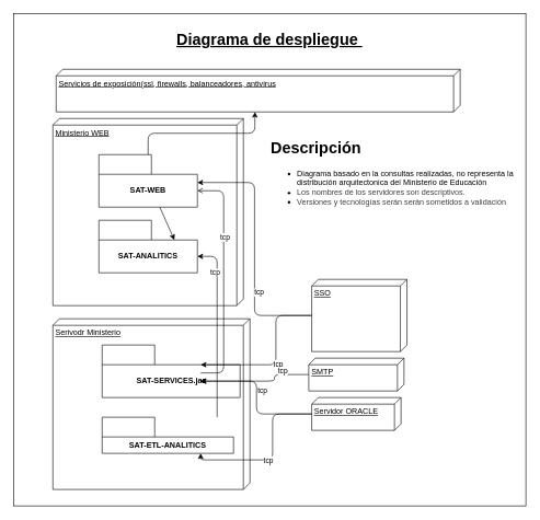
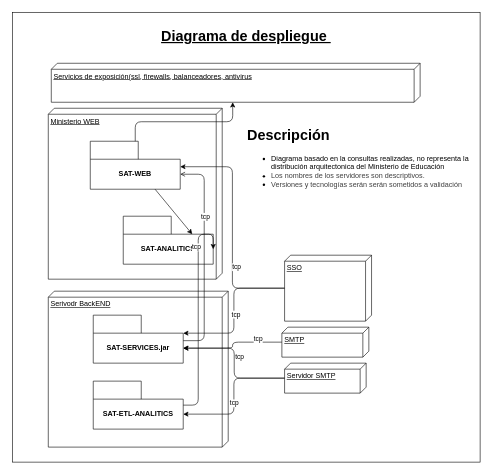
  <mxCell id="0" />
  <mxCell id="1" parent="0" />
  <mxCell id="2" value="" style="rounded=0;whiteSpace=wrap;html=1;" parent="1" vertex="1"><mxGeometry x="20" y="20" width="780" height="750" as="geometry" /></mxCell>
  <mxCell id="3" value="Ministerio WEB" style="verticalAlign=top;align=left;spacingTop=8;spacingLeft=2;spacingRight=12;shape=cube;size=10;direction=south;fontStyle=4;html=1;whiteSpace=wrap;" parent="1" vertex="1"><mxGeometry x="80" y="180" width="290" height="285" as="geometry" /></mxCell>
- <mxCell id="4" value="Serivodr Ministerio" style="verticalAlign=top;align=left;spacingTop=8;spacingLeft=2;spacingRight=12;shape=cube;size=10;direction=south;fontStyle=4;html=1;whiteSpace=wrap;" parent="1" vertex="1"><mxGeometry x="80" y="485" width="300" height="260" as="geometry" /></mxCell>
- <mxCell id="5" value="Servidor ORACLE" style="verticalAlign=top;align=left;spacingTop=8;spacingLeft=2;spacingRight=12;shape=cube;size=10;direction=south;fontStyle=4;html=1;whiteSpace=wrap;" parent="1" vertex="1"><mxGeometry x="474" y="605" width="136" height="50" as="geometry" /></mxCell>
+ <mxCell id="4" value="Serivodr BackEND" style="verticalAlign=top;align=left;spacingTop=8;spacingLeft=2;spacingRight=12;shape=cube;size=10;direction=south;fontStyle=4;html=1;whiteSpace=wrap;" parent="1" vertex="1"><mxGeometry x="80" y="485" width="300" height="260" as="geometry" /></mxCell>
+ <mxCell id="5" value="Servidor SMTP" style="verticalAlign=top;align=left;spacingTop=8;spacingLeft=2;spacingRight=12;shape=cube;size=10;direction=south;fontStyle=4;html=1;whiteSpace=wrap;" parent="1" vertex="1"><mxGeometry x="474" y="605" width="136" height="50" as="geometry" /></mxCell>
  <mxCell id="6" value="SAT-WEB" style="shape=folder;fontStyle=1;tabWidth=80;tabHeight=30;tabPosition=left;html=1;boundedLbl=1;whiteSpace=wrap;" parent="1" vertex="1"><mxGeometry x="150" y="235" width="150" height="80" as="geometry" /></mxCell>
- <mxCell id="7" value="SAT-ANALITICS" style="shape=folder;fontStyle=1;tabWidth=80;tabHeight=30;tabPosition=left;html=1;boundedLbl=1;whiteSpace=wrap;" parent="1" vertex="1"><mxGeometry x="150" y="335" width="150" height="80" as="geometry" /></mxCell>
- <mxCell id="8" value="SAT-SERVICES.jar" style="shape=folder;fontStyle=1;tabWidth=80;tabHeight=30;tabPosition=left;html=1;boundedLbl=1;whiteSpace=wrap;" parent="1" vertex="1"><mxGeometry x="155" y="525" width="210" height="80" as="geometry" /></mxCell>
- <mxCell id="9" value="SAT-ETL-ANALITICS" style="shape=folder;fontStyle=1;tabWidth=80;tabHeight=30;tabPosition=left;html=1;boundedLbl=1;whiteSpace=wrap;" parent="1" vertex="1"><mxGeometry x="155" y="635" width="200" height="55" as="geometry" /></mxCell>
+ <mxCell id="7" value="SAT-ANALITICS" style="shape=folder;fontStyle=1;tabWidth=80;tabHeight=30;tabPosition=left;html=1;boundedLbl=1;whiteSpace=wrap;" parent="1" vertex="1"><mxGeometry x="205" y="360" width="150" height="80" as="geometry" /></mxCell>
+ <mxCell id="8" value="SAT-SERVICES.jar" style="shape=folder;fontStyle=1;tabWidth=80;tabHeight=30;tabPosition=left;html=1;boundedLbl=1;whiteSpace=wrap;" parent="1" vertex="1"><mxGeometry x="155" y="525" width="150" height="80" as="geometry" /></mxCell>
+ <mxCell id="9" value="SAT-ETL-ANALITICS" style="shape=folder;fontStyle=1;tabWidth=80;tabHeight=30;tabPosition=left;html=1;boundedLbl=1;whiteSpace=wrap;" parent="1" vertex="1"><mxGeometry x="155" y="635" width="150" height="80" as="geometry" /></mxCell>
  <mxCell id="10" style="edgeStyle=orthogonalEdgeStyle;html=1;entryX=0;entryY=0;entryDx=150;entryDy=55;entryPerimeter=0;" parent="1" source="5" target="9" edge="1"><mxGeometry relative="1" as="geometry" /></mxCell>
  <mxCell id="11" value="tcp" style="edgeLabel;html=1;align=center;verticalAlign=middle;resizable=0;points=[];" parent="10" vertex="1" connectable="0"><mxGeometry x="0.103" relative="1" as="geometry"><mxPoint as="offset" /></mxGeometry></mxCell>
  <mxCell id="12" style="edgeStyle=orthogonalEdgeStyle;html=1;entryX=0;entryY=0;entryDx=150;entryDy=55;entryPerimeter=0;" parent="1" source="5" target="8" edge="1"><mxGeometry relative="1" as="geometry"><Array as="points"><mxPoint x="390" y="630" /><mxPoint x="390" y="580" /></Array></mxGeometry></mxCell>
  <mxCell id="13" value="tcp" style="edgeLabel;html=1;align=center;verticalAlign=middle;resizable=0;points=[];" parent="12" vertex="1" connectable="0"><mxGeometry x="0.086" y="-8" relative="1" as="geometry"><mxPoint y="-1" as="offset" /></mxGeometry></mxCell>
  <mxCell id="14" style="edgeStyle=none;html=1;entryX=0;entryY=0;entryDx=115;entryDy=30;entryPerimeter=0;" parent="1" source="6" target="7" edge="1"><mxGeometry relative="1" as="geometry" /></mxCell>
  <mxCell id="15" style="edgeStyle=orthogonalEdgeStyle;html=1;entryX=0;entryY=0;entryDx=150;entryDy=55;entryPerimeter=0;exitX=0;exitY=0;exitDx=150;exitDy=42.5;exitPerimeter=0;endArrow=open;" parent="1" source="8" target="6" edge="1"><mxGeometry relative="1" as="geometry"><mxPoint x="240" y="515" as="sourcePoint" /><Array as="points"><mxPoint x="340" y="568" /><mxPoint x="340" y="290" /></Array></mxGeometry></mxCell>
  <mxCell id="16" value="tcp" style="edgeLabel;html=1;align=center;verticalAlign=middle;resizable=0;points=[];" parent="15" vertex="1" connectable="0"><mxGeometry x="0.366" y="-1" relative="1" as="geometry"><mxPoint y="-1" as="offset" /></mxGeometry></mxCell>
  <mxCell id="17" style="edgeStyle=orthogonalEdgeStyle;html=1;entryX=0;entryY=0;entryDx=150;entryDy=55;entryPerimeter=0;" parent="1" source="9" target="7" edge="1"><mxGeometry relative="1" as="geometry"><Array as="points"><mxPoint x="330" y="675" /><mxPoint x="330" y="390" /></Array></mxGeometry></mxCell>
  <mxCell id="18" value="tcp" style="edgeLabel;html=1;align=center;verticalAlign=middle;resizable=0;points=[];" parent="17" vertex="1" connectable="0"><mxGeometry x="0.607" y="4" relative="1" as="geometry"><mxPoint as="offset" /></mxGeometry></mxCell>
  <mxCell id="19" value="SSO" style="verticalAlign=top;align=left;spacingTop=8;spacingLeft=2;spacingRight=12;shape=cube;size=10;direction=south;fontStyle=4;html=1;whiteSpace=wrap;" parent="1" vertex="1"><mxGeometry x="474" y="425" width="145" height="110" as="geometry" /></mxCell>
  <mxCell id="20" style="edgeStyle=orthogonalEdgeStyle;html=1;entryX=0;entryY=0;entryDx=150;entryDy=42.5;entryPerimeter=0;" parent="1" source="19" target="6" edge="1"><mxGeometry relative="1" as="geometry" /></mxCell>
  <mxCell id="21" value="tcp" style="edgeLabel;html=1;align=center;verticalAlign=middle;resizable=0;points=[];" parent="20" vertex="1" connectable="0"><mxGeometry x="-0.344" y="-6" relative="1" as="geometry"><mxPoint as="offset" /></mxGeometry></mxCell>
  <mxCell id="22" style="edgeStyle=orthogonalEdgeStyle;html=1;entryX=0;entryY=0;entryDx=150;entryDy=30;entryPerimeter=0;" parent="1" source="19" target="8" edge="1"><mxGeometry relative="1" as="geometry" /></mxCell>
  <mxCell id="23" value="tcp" style="edgeLabel;html=1;align=center;verticalAlign=middle;resizable=0;points=[];" parent="22" vertex="1" connectable="0"><mxGeometry x="0.049" y="3" relative="1" as="geometry"><mxPoint as="offset" /></mxGeometry></mxCell>
  <mxCell id="24" value="Servicios de exposición(ssl, firewalls, balanceadores, antivirus" style="verticalAlign=top;align=left;spacingTop=8;spacingLeft=2;spacingRight=12;shape=cube;size=10;direction=south;fontStyle=4;html=1;whiteSpace=wrap;" parent="1" vertex="1"><mxGeometry x="85" y="105" width="615" height="65" as="geometry" /></mxCell>
  <mxCell id="25" style="edgeStyle=orthogonalEdgeStyle;html=1;entryX=0;entryY=0;entryDx=65;entryDy=312.5;entryPerimeter=0;" parent="1" source="6" target="24" edge="1"><mxGeometry relative="1" as="geometry" /></mxCell>
  <mxCell id="26" value="&lt;h1 style=&quot;margin-top: 0px;&quot;&gt;Descripción&lt;/h1&gt;&lt;p&gt;&lt;/p&gt;&lt;ul&gt;&lt;li&gt;Diagrama basado en la consultas realizadas, no representa la distribución arquitectonica del Ministerio de Educación&lt;/li&gt;&lt;li&gt;&lt;span style=&quot;color: rgb(63, 63, 63); background-color: transparent;&quot;&gt;Los nombres de los servidores son descriptivos.&lt;/span&gt;&lt;/li&gt;&lt;li&gt;&lt;span style=&quot;color: rgb(63, 63, 63); background-color: transparent;&quot;&gt;Versiones y tecnologías serán serán sometidos a validación&lt;/span&gt;&lt;/li&gt;&lt;/ul&gt;&lt;p&gt;&lt;/p&gt;" style="text;html=1;whiteSpace=wrap;overflow=hidden;rounded=0;" parent="1" vertex="1"><mxGeometry x="410" y="205" width="390" height="190" as="geometry" /></mxCell>
  <mxCell id="27" value="&lt;font style=&quot;font-size: 24px;&quot;&gt;&lt;b&gt;&lt;u&gt;Diagrama de despliegue&amp;nbsp;&lt;/u&gt;&lt;/b&gt;&lt;/font&gt;" style="text;html=1;align=center;verticalAlign=middle;whiteSpace=wrap;rounded=0;" parent="1" vertex="1"><mxGeometry x="20" y="45" width="780" height="30" as="geometry" /></mxCell>
  <mxCell id="28" value="SMTP" style="verticalAlign=top;align=left;spacingTop=8;spacingLeft=2;spacingRight=12;shape=cube;size=10;direction=south;fontStyle=4;html=1;whiteSpace=wrap;" vertex="1" parent="1"><mxGeometry x="469.5" y="545" width="145" height="50" as="geometry" /></mxCell>
  <mxCell id="29" value="tcp" style="edgeStyle=orthogonalEdgeStyle;html=1;entryX=0;entryY=0;entryDx=150;entryDy=55;entryPerimeter=0;" edge="1" parent="1" source="28" target="8"><mxGeometry x="-0.547" y="-5" relative="1" as="geometry"><mxPoint as="offset" /></mxGeometry></mxCell>
